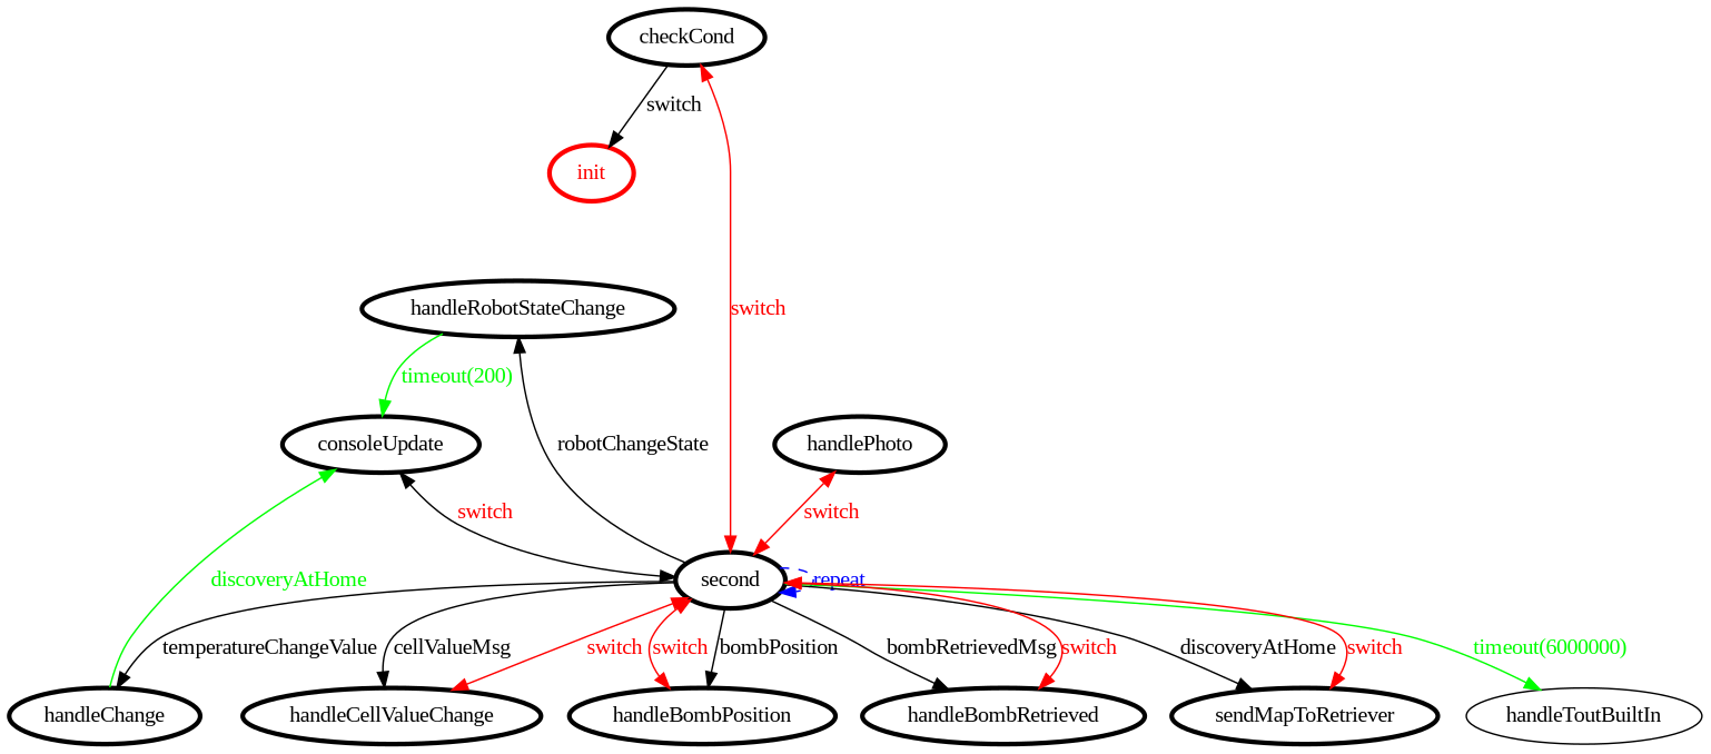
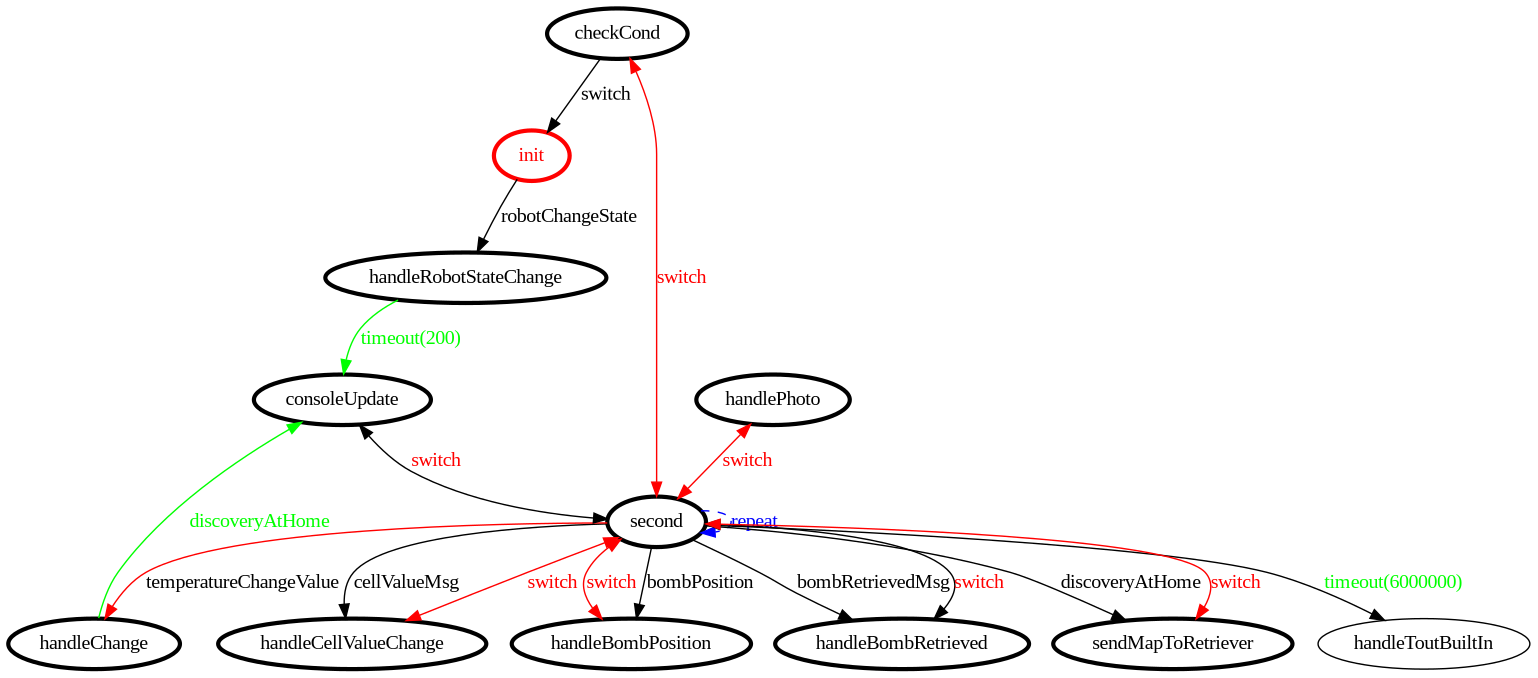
  digraph {
    fontname="Liberation Serif"
    rankdir=TB
    node [color=black fontcolor=black fontname="Liberation Serif" penwidth=3]
    edge [color=black fontcolor=black fontname="Liberation Serif"]
    init [color=red fontcolor=red]
    second
    handleBombPosition
    handleCellValueChange
    handleChange
    handleBombRetrieved
    handleRobotStateChange
    sendMapToRetriever
    handleToutBuiltIn [color="" fontcolor="" penwidth=""]
    checkCond
    consoleUpdate
    handlePhoto
    second -> second [color=blue fontcolor=blue label="repeat " style=dashed]
    second -> handleBombPosition [label=bombPosition]
    second -> handleCellValueChange [label=cellValueMsg]
-   second -> handleChange [label=temperatureChangeValue]
+   second -> handleChange [color=red label=temperatureChangeValue]
    second -> handleBombRetrieved [label=bombRetrievedMsg]
-   second -> handleRobotStateChange [label=robotChangeState]
+   init -> handleRobotStateChange [label=robotChangeState]
    second -> sendMapToRetriever [label=discoveryAtHome]
-   second -> handleToutBuiltIn [color=green fontcolor=green label="timeout(6000000)"]
+   second -> handleToutBuiltIn [fontcolor=green label="timeout(6000000)"]
    handleBombPosition -> second [color=red dir=both fontcolor=red label=switch]
    handleCellValueChange -> second [color=red dir=both fontcolor=red label=switch]
    handleChange -> consoleUpdate [color=green fontcolor=green label=discoveryAtHome]
-   handleBombRetrieved -> second [color=red dir=both fontcolor=red label=switch]
+   handleBombRetrieved -> second [dir=both fontcolor=red label=switch]
    handleRobotStateChange -> consoleUpdate [color=green fontcolor=green label="timeout(200)"]
    sendMapToRetriever -> second [color=red dir=both fontcolor=red label=switch]
    checkCond -> init [label=switch]
    checkCond -> second [color=red dir=both fontcolor=red label=switch]
    consoleUpdate -> second [dir=both fontcolor=red label=switch]
    handlePhoto -> second [color=red dir=both fontcolor=red label=switch]
  }
